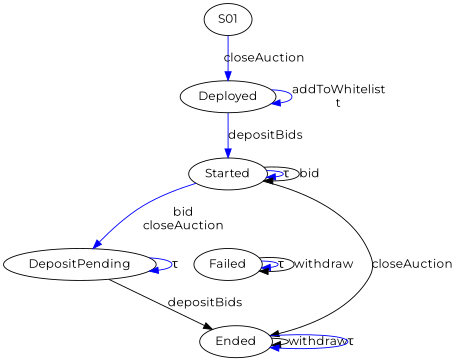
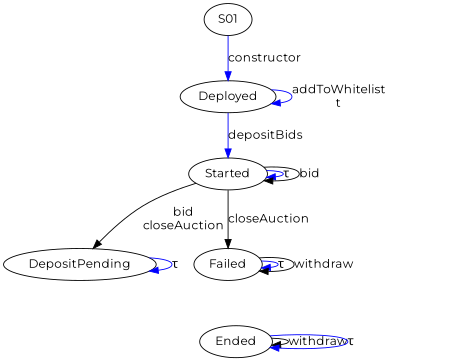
  digraph {
    fontname=Montserrat
    node [fontname=Montserrat]
    edge [color=blue fontname=Montserrat]
    n1 [label=Deployed]
    n2 [label=Started]
    n3 [label=DepositPending]
    n4 [label=Failed]
    n5 [label=Ended]
    n6 [label=S01]
    n1 -> n1 [label="addToWhitelist\nt"]
    n1 -> n2 [label=depositBids]
    n2 -> n2 [label="τ"]
    n2 -> n2 [color=black label=bid]
-   n2 -> n3 [label="bid\ncloseAuction"]
-   n2 -> n5 [color=black label=closeAuction]
+   n2 -> n3 [color=black label="bid\ncloseAuction"]
+   n2 -> n4 [color=black label=closeAuction]
    n3 -> n3 [label="τ"]
-   n3 -> n5 [color=black label=depositBids]
    n4 -> n4 [label="τ"]
    n4 -> n4 [color=black label=withdraw]
    n5 -> n5 [color=black label=withdraw]
    n5 -> n5 [label="τ"]
-   n6 -> n1 [label=closeAuction]
+   n6 -> n1 [label=constructor]
  }
